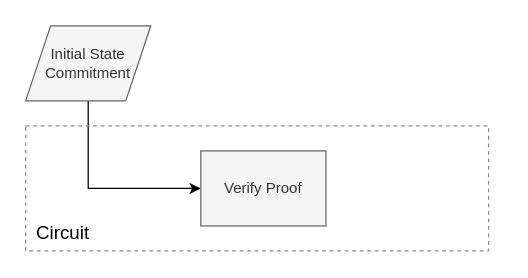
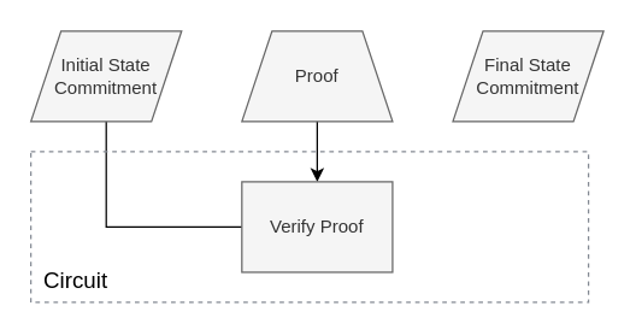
  <mxCell id="0" />
  <mxCell id="1" parent="0" />
+ <mxCell id="2" value="&lt;div&gt;&lt;font style=&quot;font-size: 12px&quot;&gt;Final State Commitment&lt;/font&gt;&lt;/div&gt;" style="shape=parallelogram;perimeter=parallelogramPerimeter;whiteSpace=wrap;html=1;fixedSize=1;fillColor=#f5f5f5;strokeColor=#666666;fontColor=#333333;" parent="1" vertex="1"><mxGeometry x="300" y="20" width="100" height="60" as="geometry" /></mxCell>
+ <mxCell id="3" style="edgeStyle=orthogonalEdgeStyle;rounded=0;jumpStyle=arc;orthogonalLoop=1;jettySize=auto;html=1;exitX=0.5;exitY=1;exitDx=0;exitDy=0;entryX=0.5;entryY=0;entryDx=0;entryDy=0;fontSize=15;" edge="1" parent="1" source="4" target="8"><mxGeometry relative="1" as="geometry" /></mxCell>
+ <mxCell id="4" value="Proof" style="shape=trapezoid;perimeter=trapezoidPerimeter;whiteSpace=wrap;html=1;fixedSize=1;fillColor=#f5f5f5;strokeColor=#666666;fontColor=#333333;" parent="1" vertex="1"><mxGeometry x="160" y="20" width="100" height="60" as="geometry" /></mxCell>
  <mxCell id="5" value="Circuit" style="text;html=1;strokeColor=none;fillColor=none;align=center;verticalAlign=middle;whiteSpace=wrap;rounded=0;fontSize=15;" vertex="1" parent="1"><mxGeometry x="20" y="170" width="60" height="30" as="geometry" /></mxCell>
- <mxCell id="6" style="edgeStyle=orthogonalEdgeStyle;rounded=0;jumpStyle=arc;orthogonalLoop=1;jettySize=auto;html=1;exitX=0.5;exitY=1;exitDx=0;exitDy=0;entryX=0;entryY=0.5;entryDx=0;entryDy=0;fontSize=15;" edge="1" parent="1" source="7" target="8"><mxGeometry relative="1" as="geometry" /></mxCell>
+ <mxCell id="6" style="edgeStyle=orthogonalEdgeStyle;rounded=0;jumpStyle=arc;orthogonalLoop=1;jettySize=auto;html=1;exitX=0.5;exitY=1;exitDx=0;exitDy=0;entryX=0;entryY=0.5;entryDx=0;entryDy=0;fontSize=15;endArrow=none;" edge="1" parent="1" source="7" target="8"><mxGeometry relative="1" as="geometry" /></mxCell>
  <mxCell id="7" value="&lt;div&gt;&lt;font style=&quot;font-size: 12px&quot;&gt;Initial State Commitment&lt;/font&gt;&lt;/div&gt;" style="shape=parallelogram;perimeter=parallelogramPerimeter;whiteSpace=wrap;html=1;fixedSize=1;fillColor=#f5f5f5;strokeColor=#666666;fontColor=#333333;" vertex="1" parent="1"><mxGeometry x="20" y="20" width="100" height="60" as="geometry" /></mxCell>
  <mxCell id="8" value="&lt;div&gt;Verify Proof&lt;/div&gt;" style="whiteSpace=wrap;html=1;fillColor=#f5f5f5;strokeColor=#666666;fontColor=#333333;" vertex="1" parent="1"><mxGeometry x="160" y="120" width="100" height="60" as="geometry" /></mxCell>
  <mxCell id="9" value="" style="outlineConnect=0;gradientColor=none;html=1;whiteSpace=wrap;fontSize=12;fontStyle=0;strokeColor=#858B94;fillColor=none;verticalAlign=top;align=center;fontColor=#858B94;dashed=1;spacingTop=3;rounded=0;" vertex="1" parent="1"><mxGeometry x="20" y="100" width="370" height="100" as="geometry" /></mxCell>
